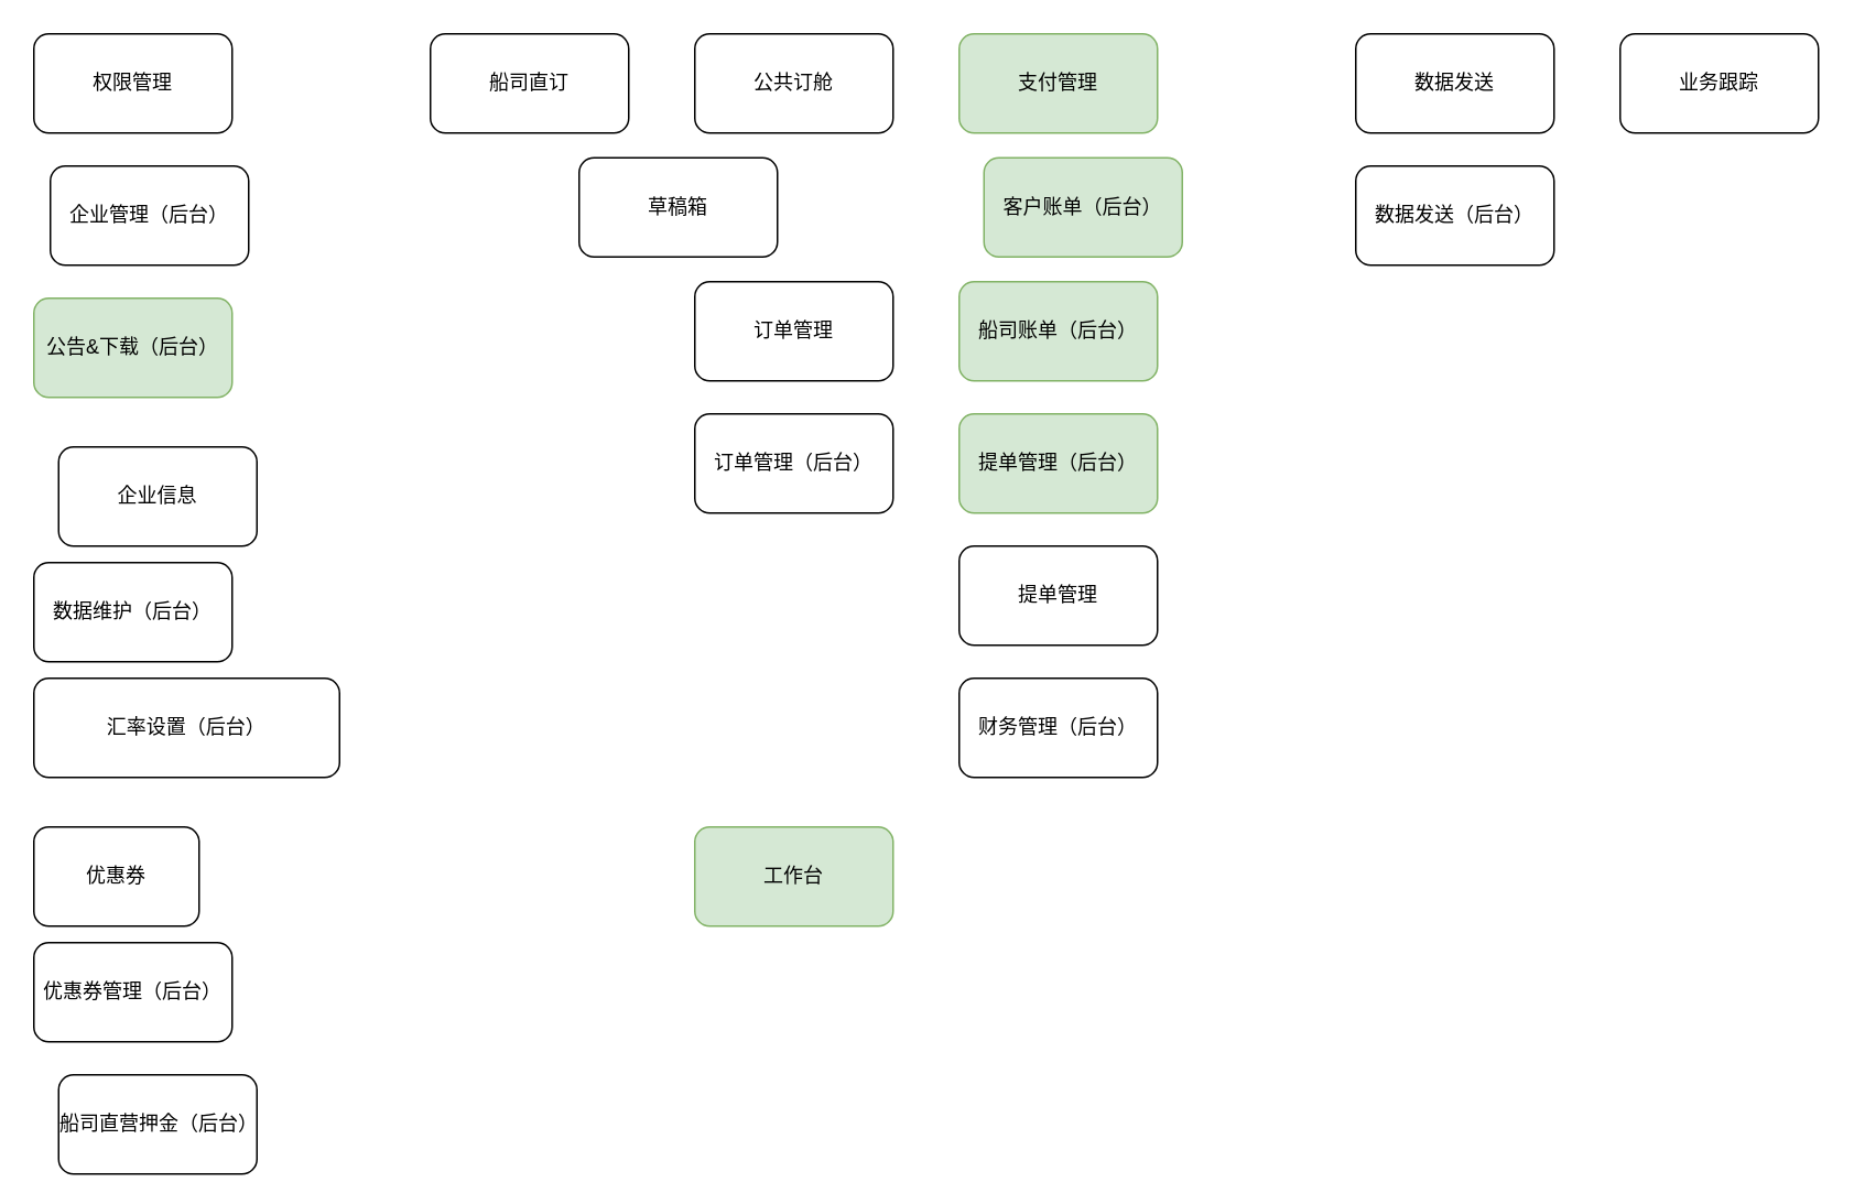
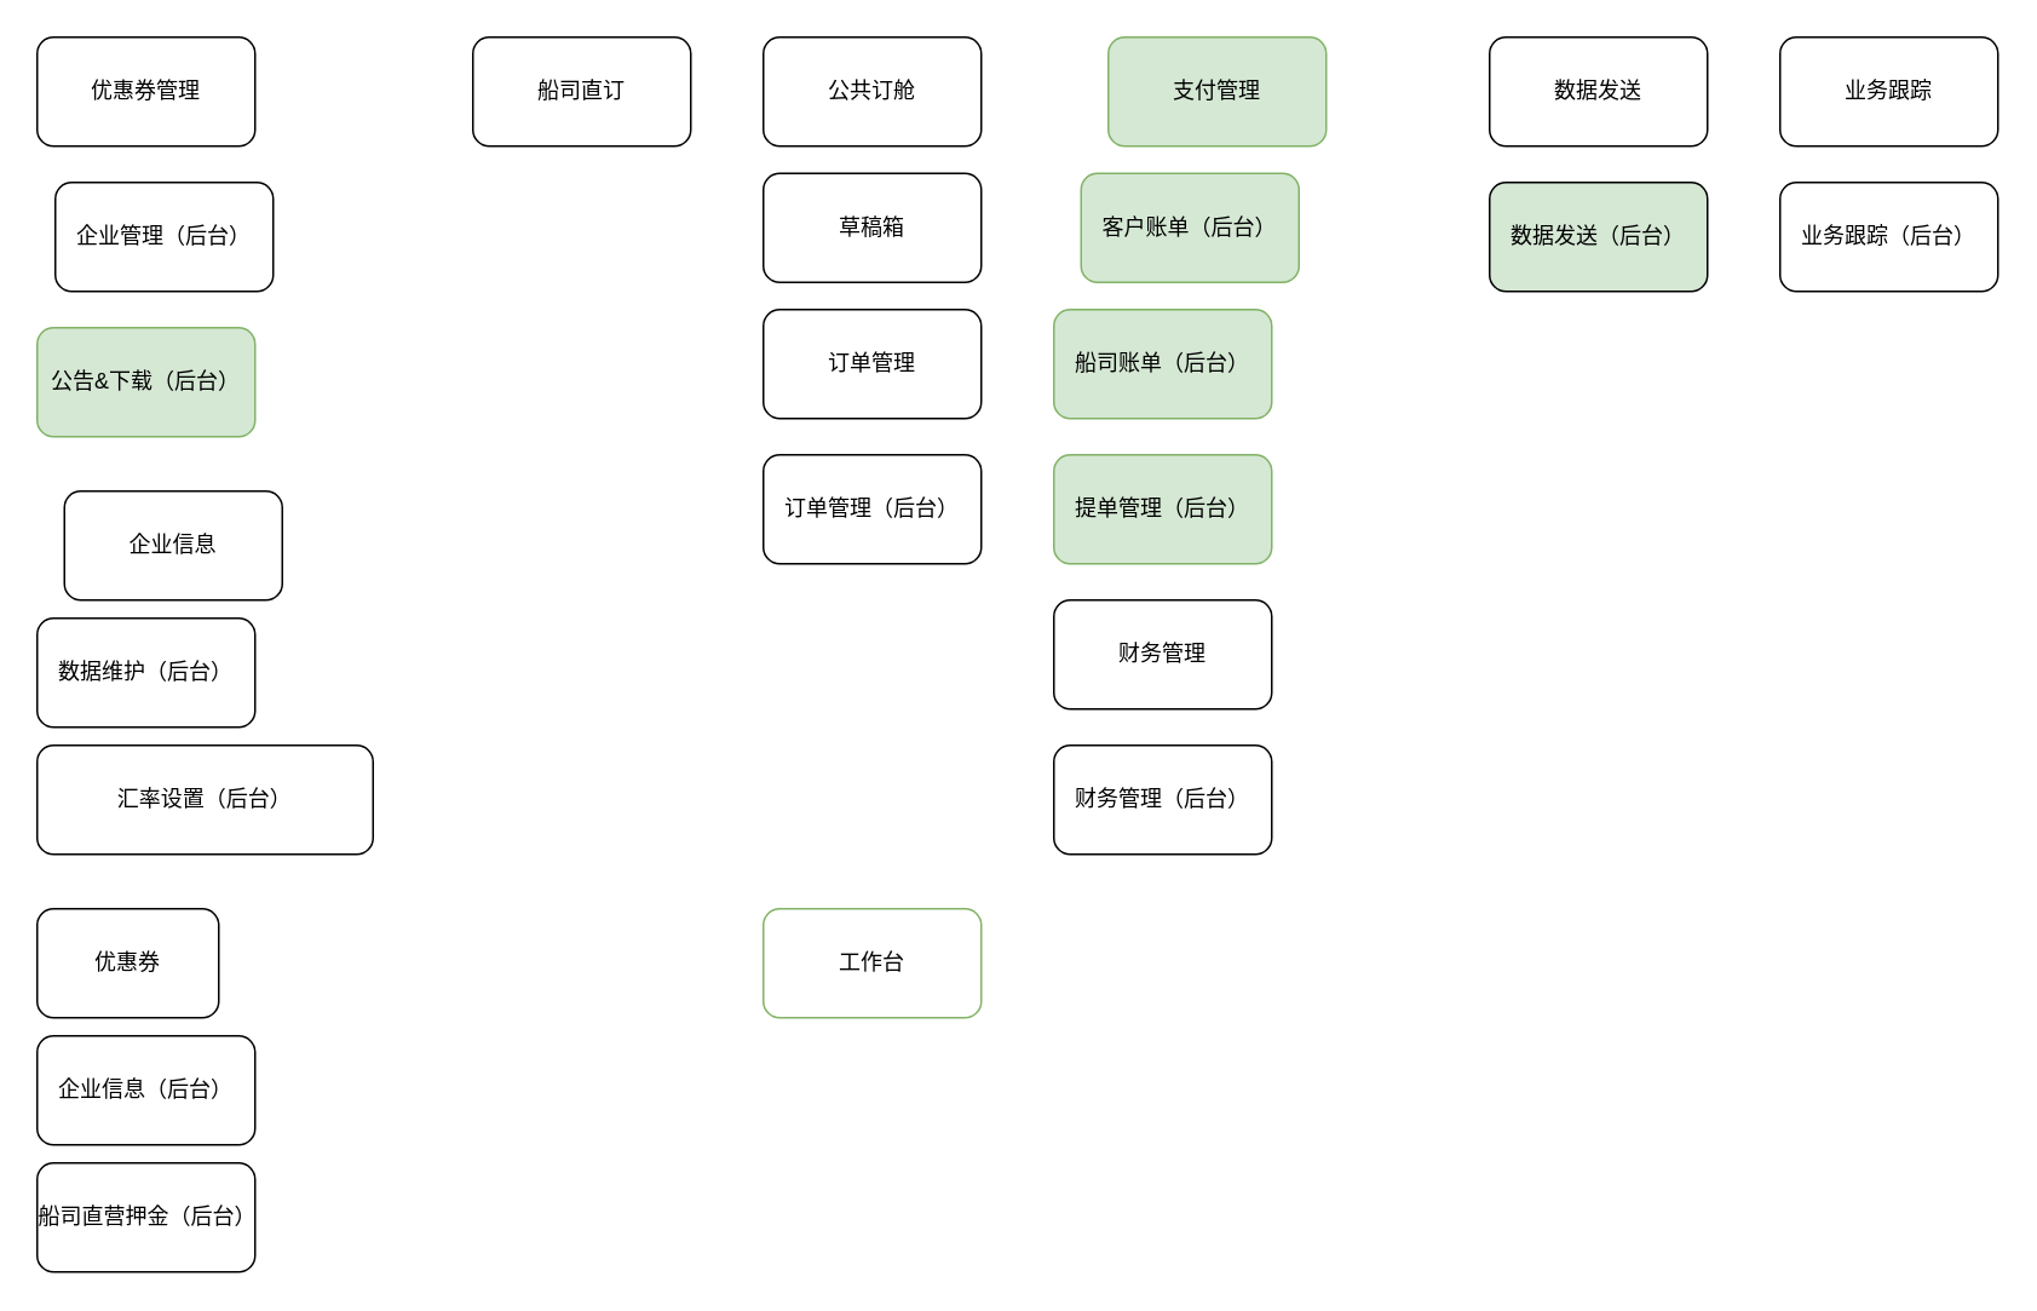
  <mxCell id="0" />
  <mxCell id="1" parent="0" />
- <mxCell id="2" value="&lt;span&gt;权限管理&lt;/span&gt;" style="rounded=1;whiteSpace=wrap;html=1;" parent="1" vertex="1"><mxGeometry x="20" y="20" width="120" height="60" as="geometry" /></mxCell>
+ <mxCell id="2" value="&lt;span&gt;优惠券管理&lt;/span&gt;" style="rounded=1;whiteSpace=wrap;html=1;" parent="1" vertex="1"><mxGeometry x="20" y="20" width="120" height="60" as="geometry" /></mxCell>
  <mxCell id="3" value="企业管理（后台）" style="rounded=1;whiteSpace=wrap;html=1;" parent="1" vertex="1"><mxGeometry x="30" y="100" width="120" height="60" as="geometry" /></mxCell>
  <mxCell id="4" value="公告&amp;amp;下载（后台）" style="rounded=1;whiteSpace=wrap;html=1;fillColor=#d5e8d4;strokeColor=#82b366;" parent="1" vertex="1"><mxGeometry x="20" y="180" width="120" height="60" as="geometry" /></mxCell>
  <mxCell id="5" value="企业信息" style="rounded=1;whiteSpace=wrap;html=1;" parent="1" vertex="1"><mxGeometry x="35" y="270" width="120" height="60" as="geometry" /></mxCell>
  <mxCell id="6" value="数据维护（后台）" style="rounded=1;whiteSpace=wrap;html=1;" parent="1" vertex="1"><mxGeometry x="20" y="340" width="120" height="60" as="geometry" /></mxCell>
  <mxCell id="7" value="汇率设置（后台）" style="rounded=1;whiteSpace=wrap;html=1;" parent="1" vertex="1"><mxGeometry x="20" y="410" width="185" height="60" as="geometry" /></mxCell>
  <mxCell id="8" value="优惠券" style="rounded=1;whiteSpace=wrap;html=1;" parent="1" vertex="1"><mxGeometry x="20" y="500" width="100" height="60" as="geometry" /></mxCell>
- <mxCell id="9" value="优惠券管理（后台）" style="rounded=1;whiteSpace=wrap;html=1;" parent="1" vertex="1"><mxGeometry x="20" y="570" width="120" height="60" as="geometry" /></mxCell>
- <mxCell id="10" value="船司直营押金（后台）" style="rounded=1;whiteSpace=wrap;html=1;" parent="1" vertex="1"><mxGeometry x="35" y="650" width="120" height="60" as="geometry" /></mxCell>
+ <mxCell id="9" value="企业信息（后台）" style="rounded=1;whiteSpace=wrap;html=1;" parent="1" vertex="1"><mxGeometry x="20" y="570" width="120" height="60" as="geometry" /></mxCell>
+ <mxCell id="10" value="船司直营押金（后台）" style="rounded=1;whiteSpace=wrap;html=1;" parent="1" vertex="1"><mxGeometry x="20" y="640" width="120" height="60" as="geometry" /></mxCell>
  <mxCell id="11" value="船司直订" style="rounded=1;whiteSpace=wrap;html=1;" parent="1" vertex="1"><mxGeometry x="260" y="20" width="120" height="60" as="geometry" /></mxCell>
  <mxCell id="12" value="公共订舱" style="rounded=1;whiteSpace=wrap;html=1;" parent="1" vertex="1"><mxGeometry x="420" y="20" width="120" height="60" as="geometry" /></mxCell>
- <mxCell id="13" value="草稿箱" style="rounded=1;whiteSpace=wrap;html=1;" parent="1" vertex="1"><mxGeometry x="350" y="95" width="120" height="60" as="geometry" /></mxCell>
+ <mxCell id="13" value="草稿箱" style="rounded=1;whiteSpace=wrap;html=1;" parent="1" vertex="1"><mxGeometry x="420" y="95" width="120" height="60" as="geometry" /></mxCell>
  <mxCell id="14" value="订单管理" style="rounded=1;whiteSpace=wrap;html=1;" parent="1" vertex="1"><mxGeometry x="420" y="170" width="120" height="60" as="geometry" /></mxCell>
  <mxCell id="15" value="订单管理（后台）" style="rounded=1;whiteSpace=wrap;html=1;" parent="1" vertex="1"><mxGeometry x="420" y="250" width="120" height="60" as="geometry" /></mxCell>
- <mxCell id="16" value="支付管理" style="rounded=1;whiteSpace=wrap;html=1;fillColor=#d5e8d4;strokeColor=#82b366;" parent="1" vertex="1"><mxGeometry x="580" y="20" width="120" height="60" as="geometry" /></mxCell>
+ <mxCell id="16" value="支付管理" style="rounded=1;whiteSpace=wrap;html=1;fillColor=#d5e8d4;strokeColor=#82b366;" parent="1" vertex="1"><mxGeometry x="610" y="20" width="120" height="60" as="geometry" /></mxCell>
  <mxCell id="17" value="客户账单（后台）" style="rounded=1;whiteSpace=wrap;html=1;fillColor=#d5e8d4;strokeColor=#82b366;" parent="1" vertex="1"><mxGeometry x="595" y="95" width="120" height="60" as="geometry" /></mxCell>
  <mxCell id="18" value="船司账单（后台）" style="rounded=1;whiteSpace=wrap;html=1;fillColor=#d5e8d4;strokeColor=#82b366;" parent="1" vertex="1"><mxGeometry x="580" y="170" width="120" height="60" as="geometry" /></mxCell>
  <mxCell id="19" value="提单管理（后台）" style="rounded=1;whiteSpace=wrap;html=1;fillColor=#d5e8d4;strokeColor=#82b366;" parent="1" vertex="1"><mxGeometry x="580" y="250" width="120" height="60" as="geometry" /></mxCell>
- <mxCell id="20" value="提单管理" style="rounded=1;whiteSpace=wrap;html=1;" parent="1" vertex="1"><mxGeometry x="580" y="330" width="120" height="60" as="geometry" /></mxCell>
+ <mxCell id="20" value="财务管理" style="rounded=1;whiteSpace=wrap;html=1;" parent="1" vertex="1"><mxGeometry x="580" y="330" width="120" height="60" as="geometry" /></mxCell>
  <mxCell id="21" value="财务管理（后台）" style="rounded=1;whiteSpace=wrap;html=1;" parent="1" vertex="1"><mxGeometry x="580" y="410" width="120" height="60" as="geometry" /></mxCell>
- <mxCell id="22" value="工作台" style="rounded=1;whiteSpace=wrap;html=1;fillColor=#d5e8d4;strokeColor=#82b366;" parent="1" vertex="1"><mxGeometry x="420" y="500" width="120" height="60" as="geometry" /></mxCell>
+ <mxCell id="22" value="工作台" style="rounded=1;whiteSpace=wrap;html=1;fillColor=#ffffff;strokeColor=#82b366;" parent="1" vertex="1"><mxGeometry x="420" y="500" width="120" height="60" as="geometry" /></mxCell>
  <mxCell id="23" value="数据发送" style="rounded=1;whiteSpace=wrap;html=1;" parent="1" vertex="1"><mxGeometry x="820" y="20" width="120" height="60" as="geometry" /></mxCell>
- <mxCell id="24" value="数据发送（后台）" style="rounded=1;whiteSpace=wrap;html=1;" parent="1" vertex="1"><mxGeometry x="820" y="100" width="120" height="60" as="geometry" /></mxCell>
+ <mxCell id="24" value="数据发送（后台）" style="rounded=1;whiteSpace=wrap;html=1;fillColor=#d5e8d4;" parent="1" vertex="1"><mxGeometry x="820" y="100" width="120" height="60" as="geometry" /></mxCell>
  <mxCell id="25" value="业务跟踪" style="rounded=1;whiteSpace=wrap;html=1;" parent="1" vertex="1"><mxGeometry x="980" y="20" width="120" height="60" as="geometry" /></mxCell>
+ <mxCell id="26" value="业务跟踪（后台）" style="rounded=1;whiteSpace=wrap;html=1;" parent="1" vertex="1"><mxGeometry x="980" y="100" width="120" height="60" as="geometry" /></mxCell>
